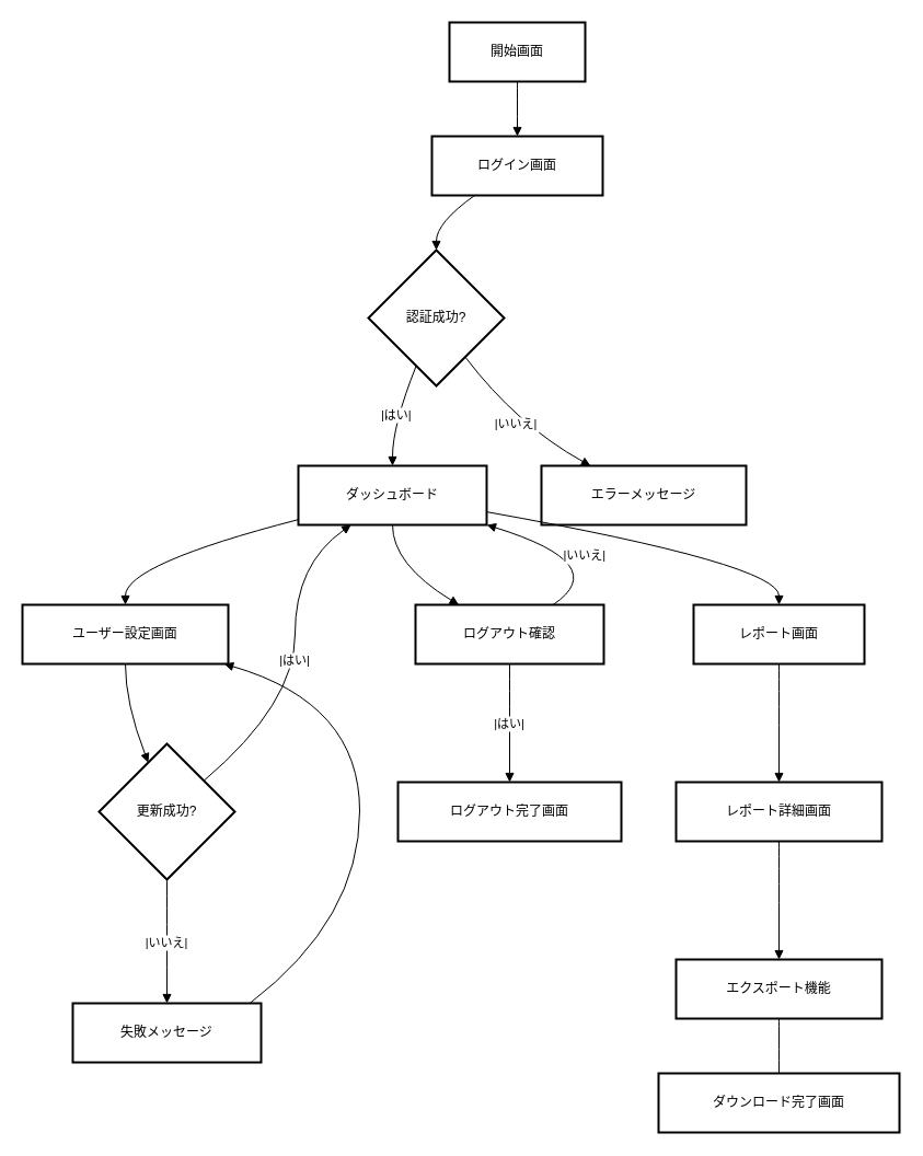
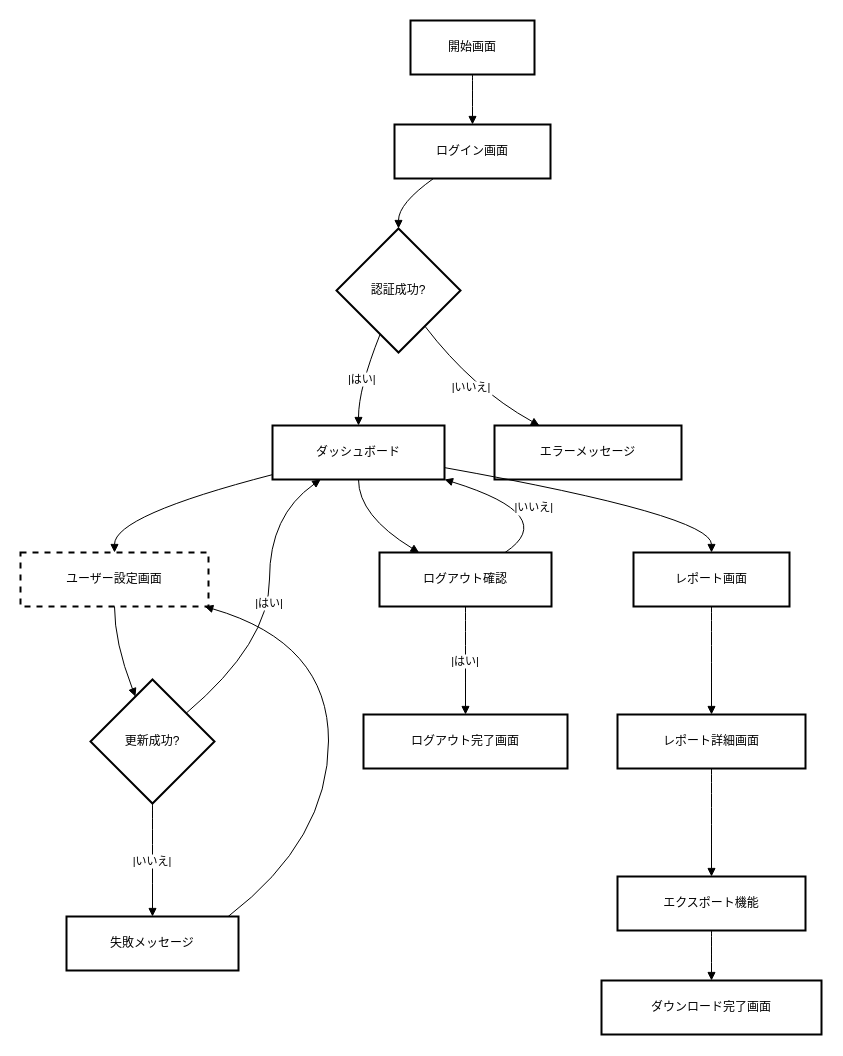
  <mxCell id="0" />
  <mxCell id="1" parent="0" />
  <mxCell id="2" value="開始画面" style="whiteSpace=wrap;strokeWidth=2;" vertex="1" parent="1"><mxGeometry x="410" y="20" width="124" height="54" as="geometry" /></mxCell>
  <mxCell id="3" value="ログイン画面" style="whiteSpace=wrap;strokeWidth=2;" vertex="1" parent="1"><mxGeometry x="394" y="124" width="156" height="54" as="geometry" /></mxCell>
  <mxCell id="4" value="認証成功?" style="rhombus;strokeWidth=2;whiteSpace=wrap;" vertex="1" parent="1"><mxGeometry x="336" y="228" width="124" height="124" as="geometry" /></mxCell>
  <mxCell id="5" value="ダッシュボード" style="whiteSpace=wrap;strokeWidth=2;" vertex="1" parent="1"><mxGeometry x="272" y="425" width="172" height="54" as="geometry" /></mxCell>
  <mxCell id="6" value="エラーメッセージ" style="whiteSpace=wrap;strokeWidth=2;" vertex="1" parent="1"><mxGeometry x="494" y="425" width="187" height="54" as="geometry" /></mxCell>
- <mxCell id="7" value="ユーザー設定画面" style="whiteSpace=wrap;strokeWidth=2;" vertex="1" parent="1"><mxGeometry x="20" y="552" width="188" height="54" as="geometry" /></mxCell>
+ <mxCell id="7" value="ユーザー設定画面" style="whiteSpace=wrap;strokeWidth=2;dashed=1;" vertex="1" parent="1"><mxGeometry x="20" y="552" width="188" height="54" as="geometry" /></mxCell>
  <mxCell id="8" value="レポート画面" style="whiteSpace=wrap;strokeWidth=2;" vertex="1" parent="1"><mxGeometry x="633" y="552" width="156" height="54" as="geometry" /></mxCell>
  <mxCell id="9" value="更新成功?" style="rhombus;strokeWidth=2;whiteSpace=wrap;" vertex="1" parent="1"><mxGeometry x="90" y="679" width="124" height="124" as="geometry" /></mxCell>
  <mxCell id="10" value="失敗メッセージ" style="whiteSpace=wrap;strokeWidth=2;" vertex="1" parent="1"><mxGeometry x="66" y="916" width="172" height="54" as="geometry" /></mxCell>
  <mxCell id="11" value="レポート詳細画面" style="whiteSpace=wrap;strokeWidth=2;" vertex="1" parent="1"><mxGeometry x="617" y="714" width="188" height="54" as="geometry" /></mxCell>
  <mxCell id="12" value="エクスポート機能" style="whiteSpace=wrap;strokeWidth=2;" vertex="1" parent="1"><mxGeometry x="617" y="876" width="188" height="54" as="geometry" /></mxCell>
  <mxCell id="13" value="ダウンロード完了画面" style="whiteSpace=wrap;strokeWidth=2;" vertex="1" parent="1"><mxGeometry x="601" y="980" width="220" height="54" as="geometry" /></mxCell>
  <mxCell id="14" value="ログアウト確認" style="whiteSpace=wrap;strokeWidth=2;" vertex="1" parent="1"><mxGeometry x="379" y="552" width="172" height="54" as="geometry" /></mxCell>
  <mxCell id="15" value="ログアウト完了画面" style="whiteSpace=wrap;strokeWidth=2;" vertex="1" parent="1"><mxGeometry x="363" y="714" width="204" height="54" as="geometry" /></mxCell>
  <mxCell id="16" value="" style="curved=1;startArrow=none;endArrow=block;exitX=0.5;exitY=1;entryX=0.5;entryY=0;" edge="1" parent="1" source="2" target="3"><mxGeometry relative="1" as="geometry"><Array as="points" /></mxGeometry></mxCell>
  <mxCell id="17" value="" style="curved=1;startArrow=none;endArrow=block;exitX=0.25;exitY=1;entryX=0.5;entryY=0;" edge="1" parent="1" source="3" target="4"><mxGeometry relative="1" as="geometry"><Array as="points"><mxPoint x="398" y="203" /></Array></mxGeometry></mxCell>
  <mxCell id="18" value="|はい|" style="curved=1;startArrow=none;endArrow=block;exitX=0.29;exitY=1;entryX=0.5;entryY=0;" edge="1" parent="1" source="4" target="5"><mxGeometry relative="1" as="geometry"><Array as="points"><mxPoint x="358" y="388" /></Array></mxGeometry></mxCell>
  <mxCell id="19" value="|いいえ|" style="curved=1;startArrow=none;endArrow=block;exitX=0.87;exitY=1;entryX=0.24;entryY=0;" edge="1" parent="1" source="4" target="6"><mxGeometry relative="1" as="geometry"><Array as="points"><mxPoint x="472" y="388" /></Array></mxGeometry></mxCell>
  <mxCell id="20" value="" style="curved=1;startArrow=none;endArrow=block;exitX=0;exitY=0.91;entryX=0.5;entryY=0;" edge="1" parent="1" source="5" target="7"><mxGeometry relative="1" as="geometry"><Array as="points"><mxPoint x="114" y="515" /></Array></mxGeometry></mxCell>
  <mxCell id="21" value="" style="curved=1;startArrow=none;endArrow=block;exitX=1;exitY=0.78;entryX=0.5;entryY=0;" edge="1" parent="1" source="5" target="8"><mxGeometry relative="1" as="geometry"><Array as="points"><mxPoint x="711" y="515" /></Array></mxGeometry></mxCell>
  <mxCell id="22" value="" style="curved=1;startArrow=none;endArrow=block;exitX=0.5;exitY=1;entryX=0.31;entryY=0;" edge="1" parent="1" source="7" target="9"><mxGeometry relative="1" as="geometry"><Array as="points"><mxPoint x="114" y="642" /></Array></mxGeometry></mxCell>
  <mxCell id="23" value="|はい|" style="curved=1;startArrow=none;endArrow=block;exitX=1;exitY=0.08;entryX=0.28;entryY=1;" edge="1" parent="1" source="9" target="5"><mxGeometry relative="1" as="geometry"><Array as="points"><mxPoint x="269" y="642" /><mxPoint x="269" y="515" /></Array></mxGeometry></mxCell>
  <mxCell id="24" value="|いいえ|" style="curved=1;startArrow=none;endArrow=block;exitX=0.5;exitY=1;entryX=0.5;entryY=0;" edge="1" parent="1" source="9" target="10"><mxGeometry relative="1" as="geometry"><Array as="points" /></mxGeometry></mxCell>
  <mxCell id="25" value="" style="curved=1;startArrow=none;endArrow=block;exitX=0.94;exitY=0;entryX=0.98;entryY=1;" edge="1" parent="1" source="10" target="7"><mxGeometry relative="1" as="geometry"><Array as="points"><mxPoint x="328" y="839" /><mxPoint x="328" y="642" /></Array></mxGeometry></mxCell>
  <mxCell id="26" value="" style="curved=1;startArrow=none;endArrow=block;exitX=0.5;exitY=1;entryX=0.5;entryY=0;" edge="1" parent="1" source="8" target="11"><mxGeometry relative="1" as="geometry"><Array as="points" /></mxGeometry></mxCell>
  <mxCell id="27" value="" style="curved=1;startArrow=none;endArrow=block;exitX=0.5;exitY=1;entryX=0.5;entryY=0;" edge="1" parent="1" source="11" target="12"><mxGeometry relative="1" as="geometry"><Array as="points" /></mxGeometry></mxCell>
- <mxCell id="28" value="" style="curved=1;startArrow=none;endArrow=none;exitX=0.5;exitY=1;entryX=0.5;entryY=0;" edge="1" parent="1" source="12" target="13"><mxGeometry relative="1" as="geometry"><Array as="points" /></mxGeometry></mxCell>
+ <mxCell id="28" value="" style="curved=1;startArrow=none;endArrow=block;exitX=0.5;exitY=1;entryX=0.5;entryY=0;" edge="1" parent="1" source="12" target="13"><mxGeometry relative="1" as="geometry"><Array as="points" /></mxGeometry></mxCell>
  <mxCell id="29" value="" style="curved=1;startArrow=none;endArrow=block;exitX=0.5;exitY=1;entryX=0.23;entryY=0;" edge="1" parent="1" source="5" target="14"><mxGeometry relative="1" as="geometry"><Array as="points"><mxPoint x="358" y="515" /></Array></mxGeometry></mxCell>
  <mxCell id="30" value="|はい|" style="curved=1;startArrow=none;endArrow=block;exitX=0.5;exitY=1;entryX=0.5;entryY=0;" edge="1" parent="1" source="14" target="15"><mxGeometry relative="1" as="geometry"><Array as="points" /></mxGeometry></mxCell>
  <mxCell id="31" value="|いいえ|" style="curved=1;startArrow=none;endArrow=block;exitX=0.73;exitY=0;entryX=1;entryY=1;" edge="1" parent="1" source="14" target="5"><mxGeometry relative="1" as="geometry"><Array as="points"><mxPoint x="560" y="515" /></Array></mxGeometry></mxCell>
